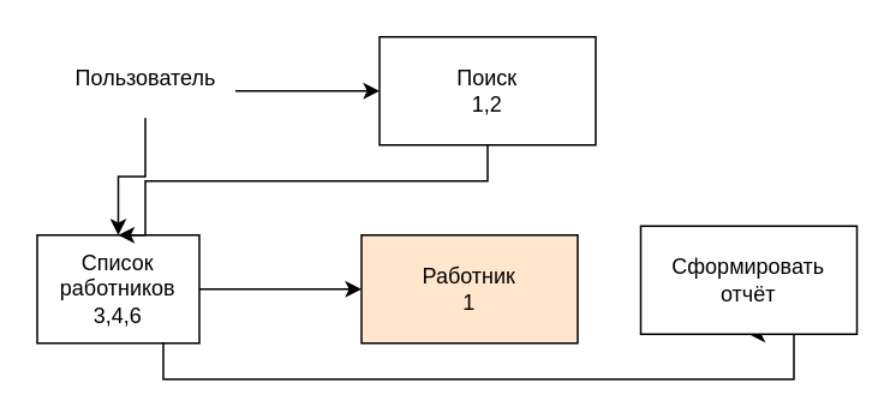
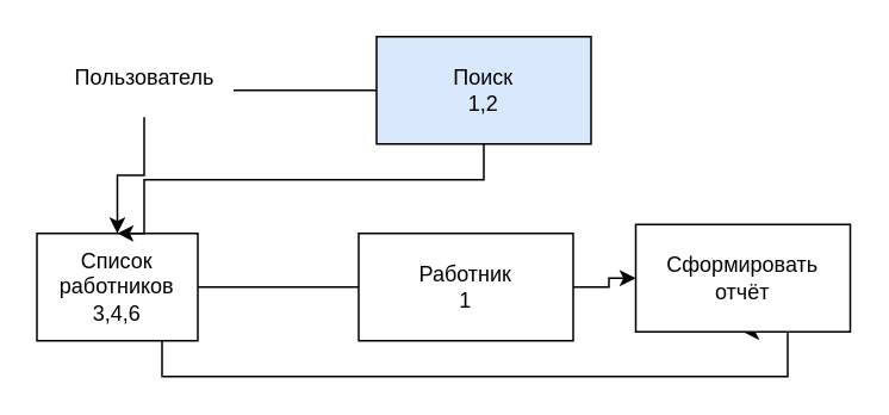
  <mxCell id="0" />
  <mxCell id="1" parent="0" />
- <mxCell id="2" style="edgeStyle=orthogonalEdgeStyle;rounded=0;orthogonalLoop=1;jettySize=auto;html=1;" edge="1" parent="1" source="4" target="6"><mxGeometry relative="1" as="geometry" /></mxCell>
+ <mxCell id="2" style="edgeStyle=orthogonalEdgeStyle;rounded=0;orthogonalLoop=1;jettySize=auto;html=1;endArrow=none;" edge="1" parent="1" source="4" target="6"><mxGeometry relative="1" as="geometry" /></mxCell>
  <mxCell id="3" style="edgeStyle=orthogonalEdgeStyle;rounded=0;orthogonalLoop=1;jettySize=auto;html=1;entryX=0.5;entryY=1;entryDx=0;entryDy=0;" edge="1" parent="1" source="4" target="7"><mxGeometry relative="1" as="geometry"><Array as="points"><mxPoint x="90" y="210" /><mxPoint x="440" y="210" /></Array></mxGeometry></mxCell>
  <mxCell id="4" value="&lt;div&gt;Список работников&lt;/div&gt;&lt;div&gt;3,4,6&lt;br&gt;&lt;/div&gt;" style="rounded=0;whiteSpace=wrap;html=1;" vertex="1" parent="1"><mxGeometry x="20" y="130" width="90" height="60" as="geometry" /></mxCell>
- <mxCell id="6" value="&lt;div&gt;Работник&lt;/div&gt;&lt;div&gt;1&lt;br&gt;&lt;/div&gt;" style="rounded=0;whiteSpace=wrap;html=1;fillColor=#ffe6cc;" vertex="1" parent="1"><mxGeometry x="200" y="130" width="120" height="60" as="geometry" /></mxCell>
+ <mxCell id="5" style="edgeStyle=orthogonalEdgeStyle;rounded=0;orthogonalLoop=1;jettySize=auto;html=1;" edge="1" parent="1" source="6" target="7"><mxGeometry relative="1" as="geometry" /></mxCell>
+ <mxCell id="6" value="&lt;div&gt;Работник&lt;/div&gt;&lt;div&gt;1&lt;br&gt;&lt;/div&gt;" style="rounded=0;whiteSpace=wrap;html=1;" vertex="1" parent="1"><mxGeometry x="200" y="130" width="120" height="60" as="geometry" /></mxCell>
  <mxCell id="7" value="Сформировать отчёт" style="rounded=0;whiteSpace=wrap;html=1;" vertex="1" parent="1"><mxGeometry x="355" y="125" width="120" height="60" as="geometry" /></mxCell>
  <mxCell id="8" style="edgeStyle=orthogonalEdgeStyle;rounded=0;orthogonalLoop=1;jettySize=auto;html=1;entryX=0.5;entryY=0;entryDx=0;entryDy=0;" edge="1" parent="1" source="10" target="4"><mxGeometry relative="1" as="geometry" /></mxCell>
- <mxCell id="9" style="edgeStyle=orthogonalEdgeStyle;rounded=0;orthogonalLoop=1;jettySize=auto;html=1;entryX=0;entryY=0.5;entryDx=0;entryDy=0;" edge="1" parent="1" source="10" target="12"><mxGeometry relative="1" as="geometry" /></mxCell>
+ <mxCell id="9" style="edgeStyle=orthogonalEdgeStyle;rounded=0;orthogonalLoop=1;jettySize=auto;html=1;entryX=0;entryY=0.5;entryDx=0;entryDy=0;endArrow=none;" edge="1" parent="1" source="10" target="12"><mxGeometry relative="1" as="geometry" /></mxCell>
  <mxCell id="10" value="&lt;div&gt;Пользователь&lt;/div&gt;&lt;div&gt;&lt;br&gt;&lt;/div&gt;" style="text;html=1;align=center;verticalAlign=middle;resizable=0;points=[];autosize=1;strokeColor=none;fillColor=none;" vertex="1" parent="1"><mxGeometry x="30" y="35" width="100" height="30" as="geometry" /></mxCell>
  <mxCell id="11" style="edgeStyle=orthogonalEdgeStyle;rounded=0;orthogonalLoop=1;jettySize=auto;html=1;entryX=0.5;entryY=0;entryDx=0;entryDy=0;" edge="1" parent="1" source="12" target="4"><mxGeometry relative="1" as="geometry"><Array as="points"><mxPoint x="270" y="100" /><mxPoint x="80" y="100" /></Array></mxGeometry></mxCell>
- <mxCell id="12" value="&lt;div&gt;Поиск&lt;/div&gt;&lt;div&gt;1,2&lt;br&gt;&lt;/div&gt;" style="rounded=0;whiteSpace=wrap;html=1;" vertex="1" parent="1"><mxGeometry x="210" y="20" width="120" height="60" as="geometry" /></mxCell>
+ <mxCell id="12" value="&lt;div&gt;Поиск&lt;/div&gt;&lt;div&gt;1,2&lt;br&gt;&lt;/div&gt;" style="rounded=0;whiteSpace=wrap;html=1;fillColor=#dae8fc;" vertex="1" parent="1"><mxGeometry x="210" y="20" width="120" height="60" as="geometry" /></mxCell>
